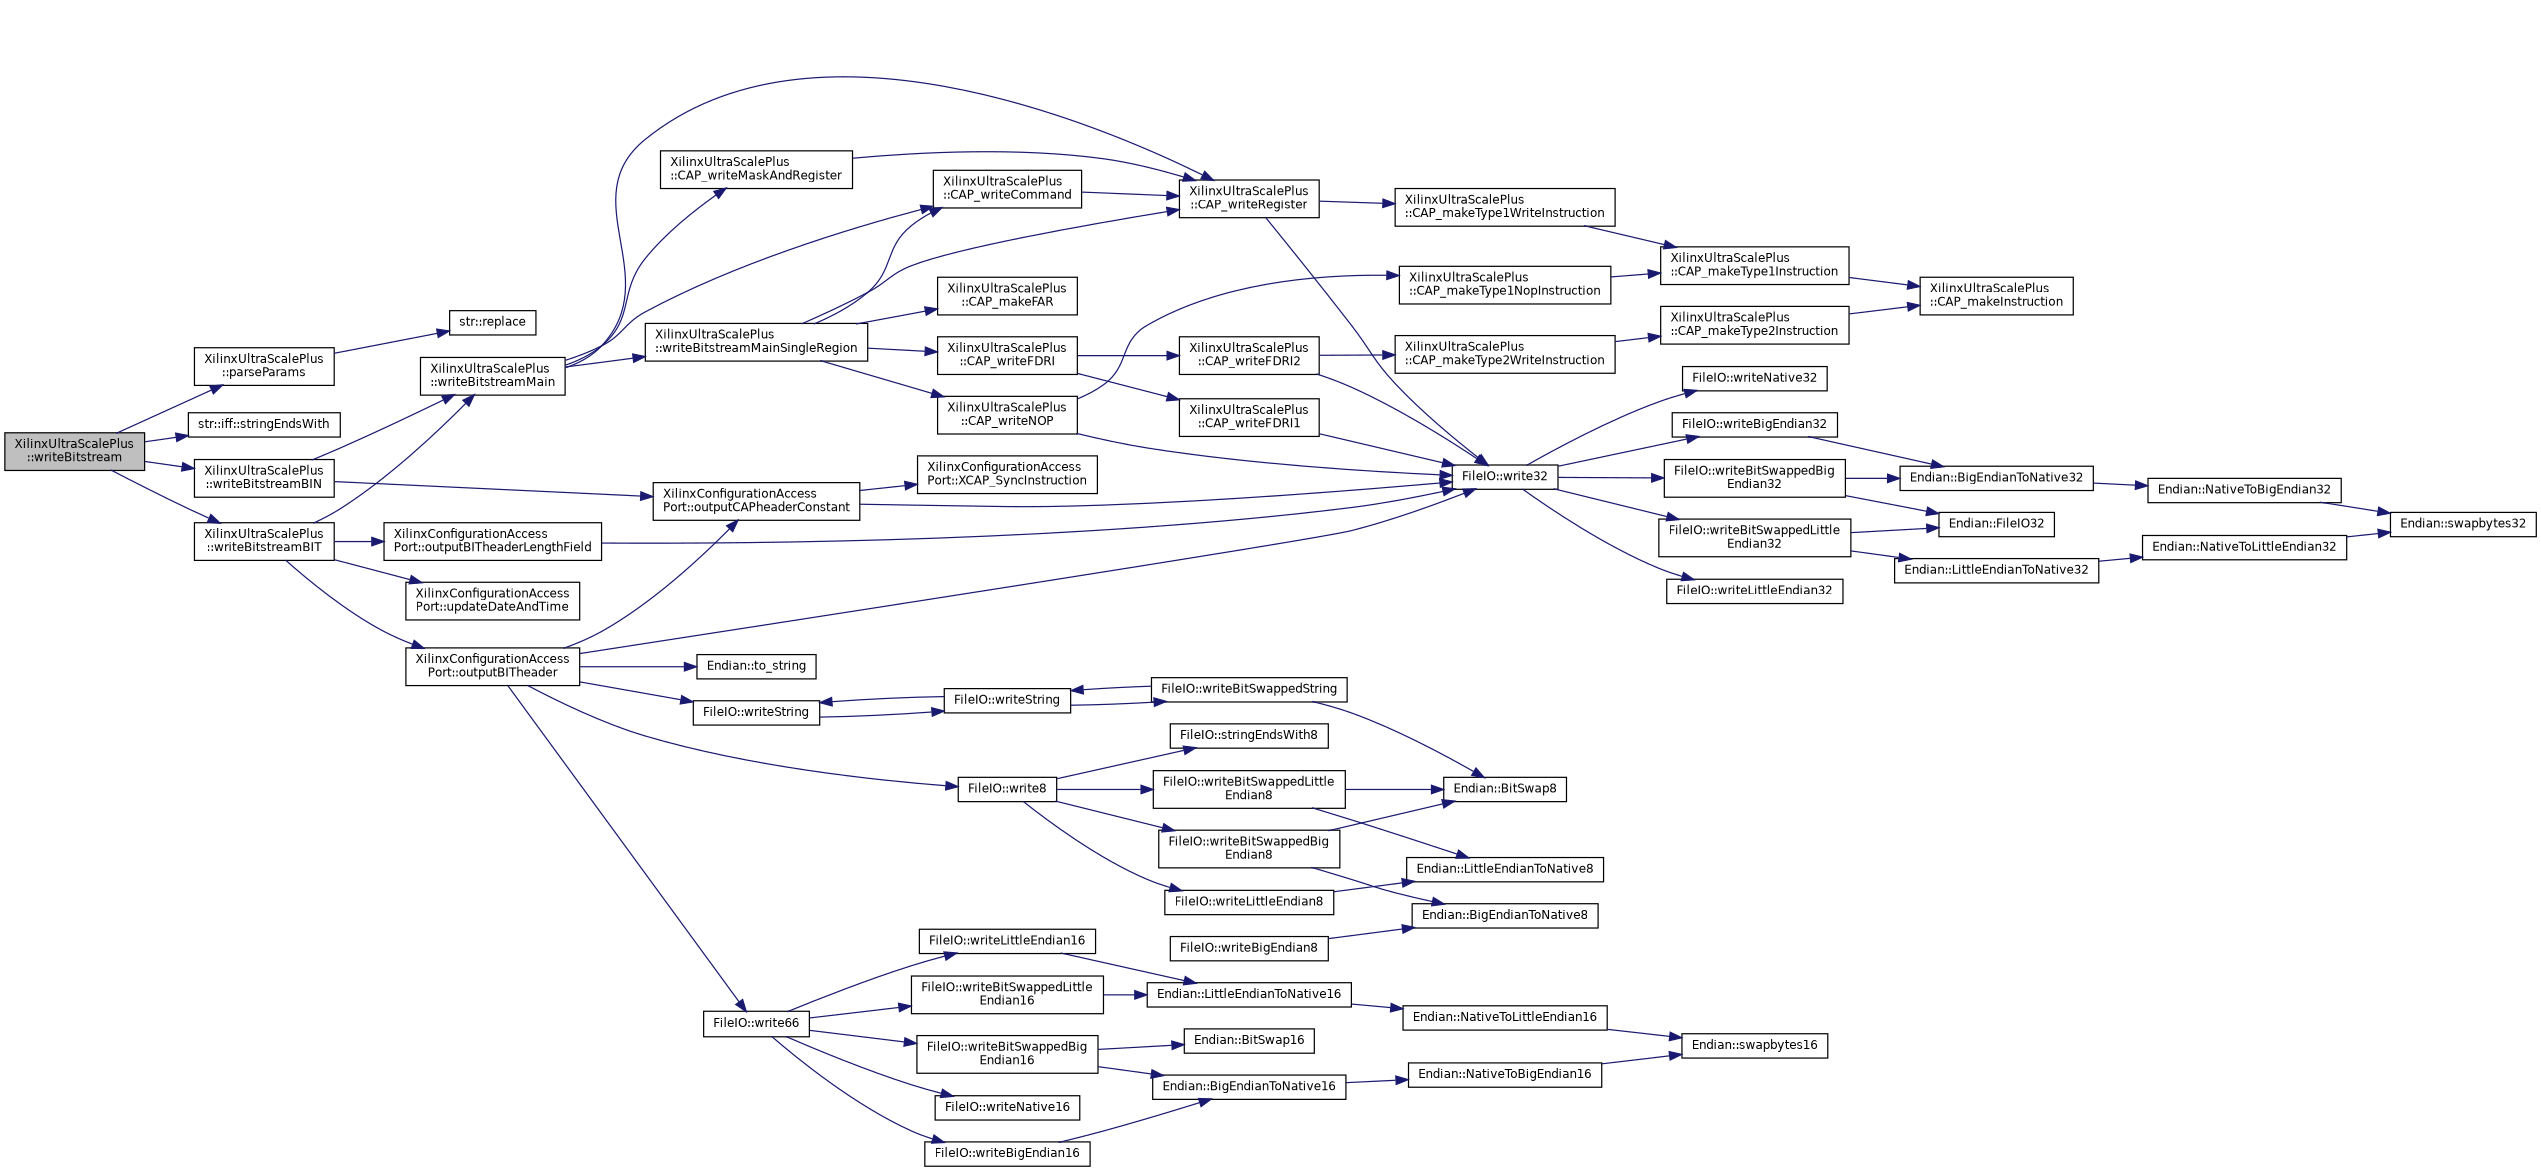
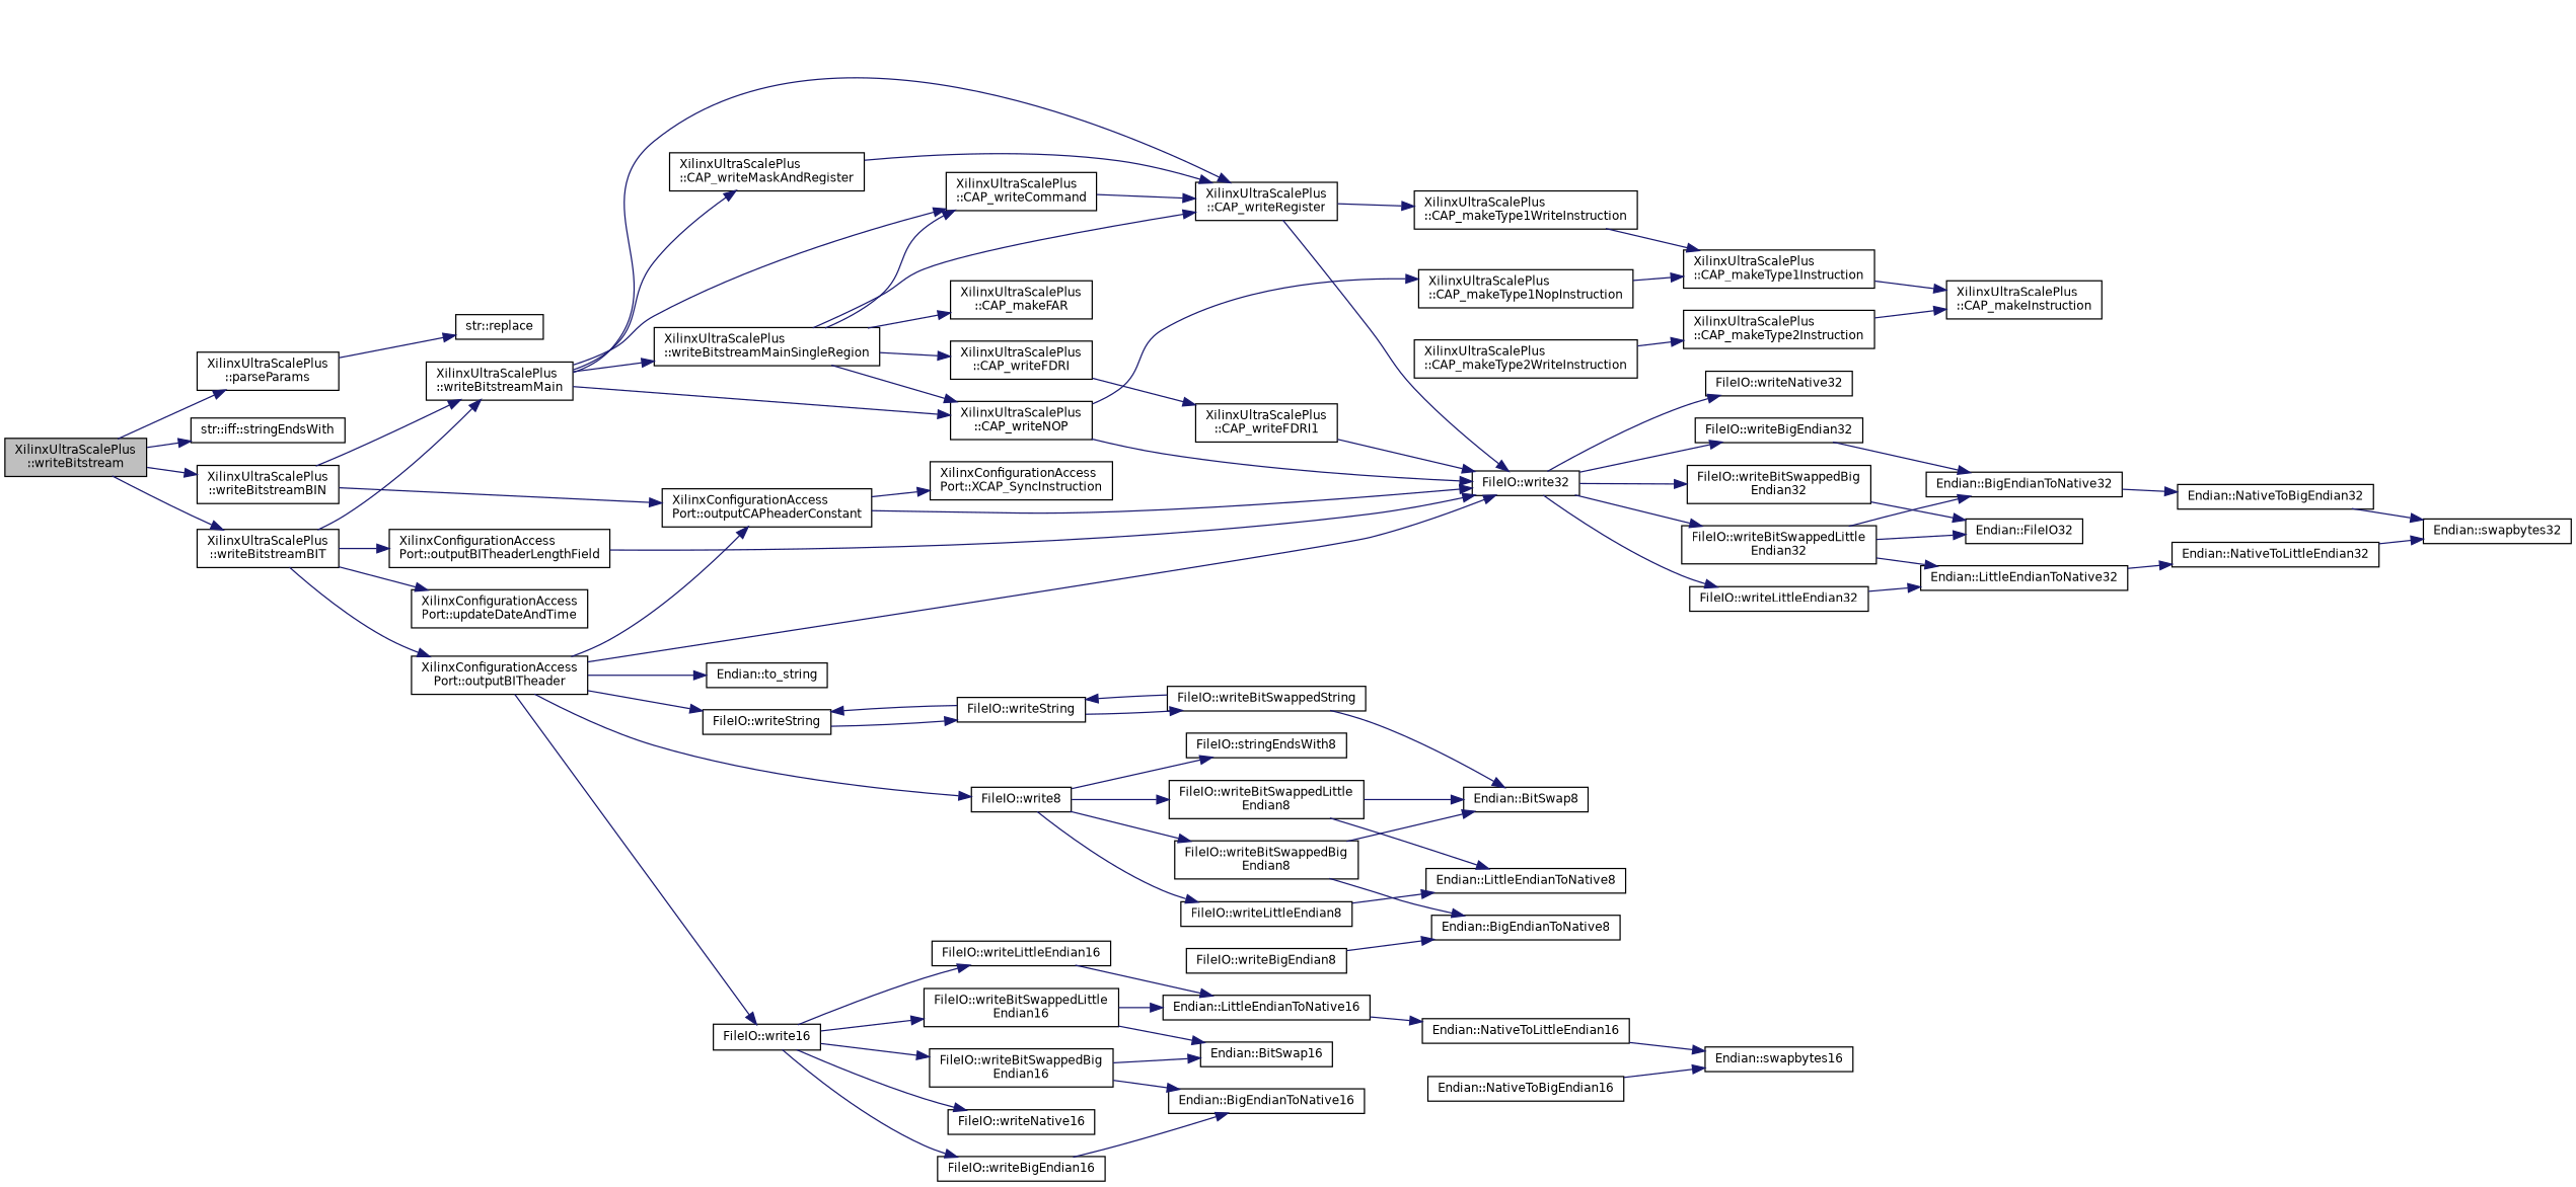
  digraph {
    rankdir=LR
    node [color=black fillcolor=white fontname=Helvetica fontsize=10 shape=record style=filled]
    edge [color=midnightblue fontname=Helvetica fontsize=10 labelfontname=Helvetica labelfontsize=10 style=solid]
    n1 [fillcolor=grey75 fontcolor=black height=0.2 label="XilinxUltraScalePlus\l::writeBitstream" width=0.4]
    n2 [height=0.2 label="XilinxUltraScalePlus\l::parseParams" width=0.4]
    n3 [height=0.2 label="str::iff::stringEndsWith" width=0.4]
    n4 [height=0.2 label="XilinxUltraScalePlus\l::writeBitstreamBIN" width=0.4]
    n5 [height=0.2 label="XilinxUltraScalePlus\l::writeBitstreamBIT" width=0.4]
    n6 [height=0.2 label="str::replace" width=0.4]
    n7 [height=0.2 label="XilinxConfigurationAccess\lPort::outputCAPheaderConstant" width=0.4]
    n8 [height=0.2 label="XilinxUltraScalePlus\l::writeBitstreamMain" width=0.4]
    n9 [height=0.2 label="XilinxConfigurationAccess\lPort::outputBITheader" width=0.4]
    n10 [height=0.2 label="XilinxConfigurationAccess\lPort::outputBITheaderLengthField" width=0.4]
    n11 [height=0.2 label="XilinxConfigurationAccess\lPort::updateDateAndTime" width=0.4]
    n12 [height=0.2 label="FileIO::write32" width=0.4]
    n13 [height=0.2 label="XilinxConfigurationAccess\lPort::XCAP_SyncInstruction" width=0.4]
    n14 [height=0.2 label="XilinxUltraScalePlus\l::CAP_writeCommand" width=0.4]
    n15 [height=0.2 label="XilinxUltraScalePlus\l::CAP_writeRegister" width=0.4]
    n16 [height=0.2 label="XilinxUltraScalePlus\l::CAP_writeMaskAndRegister" width=0.4]
    n17 [height=0.2 label="XilinxUltraScalePlus\l::CAP_writeNOP" width=0.4]
    n18 [height=0.2 label="XilinxUltraScalePlus\l::writeBitstreamMainSingleRegion" width=0.4]
    n19 [height=0.2 label="FileIO::writeBigEndian32" width=0.4]
    n20 [height=0.2 label="FileIO::writeBitSwappedBig\lEndian32" width=0.4]
    n21 [height=0.2 label="FileIO::writeBitSwappedLittle\lEndian32" width=0.4]
    n22 [height=0.2 label="FileIO::writeLittleEndian32" width=0.4]
    n23 [height=0.2 label="FileIO::writeNative32" width=0.4]
    n24 [height=0.2 label="Endian::BigEndianToNative32" width=0.4]
    n25 [height=0.2 label="Endian::FileIO32" width=0.4]
    n26 [height=0.2 label="Endian::LittleEndianToNative32" width=0.4]
    n27 [height=0.2 label="Endian::NativeToBigEndian32" width=0.4]
    n28 [height=0.2 label="Endian::swapbytes32" width=0.4]
    n29 [height=0.2 label="Endian::NativeToLittleEndian32" width=0.4]
    n30 [height=0.2 label="XilinxUltraScalePlus\l::CAP_makeType1WriteInstruction" width=0.4]
    n31 [height=0.2 label="XilinxUltraScalePlus\l::CAP_makeType1NopInstruction" width=0.4]
    n32 [height=0.2 label="XilinxUltraScalePlus\l::CAP_makeFAR" width=0.4]
    n33 [height=0.2 label="XilinxUltraScalePlus\l::CAP_writeFDRI" width=0.4]
    n34 [height=0.2 label="XilinxUltraScalePlus\l::CAP_makeType1Instruction" width=0.4]
    n35 [height=0.2 label="XilinxUltraScalePlus\l::CAP_makeInstruction" width=0.4]
    n36 [height=0.2 label="XilinxUltraScalePlus\l::CAP_writeFDRI1" width=0.4]
-   n37 [height=0.2 label="XilinxUltraScalePlus\l::CAP_writeFDRI2" width=0.4]
    n38 [height=0.2 label="XilinxUltraScalePlus\l::CAP_makeType2WriteInstruction" width=0.4]
    n39 [height=0.2 label="XilinxUltraScalePlus\l::CAP_makeType2Instruction" width=0.4]
    n40 [height=0.2 label="Endian::to_string" width=0.4]
-   n41 [height=0.2 label="FileIO::write66" width=0.4]
+   n41 [height=0.2 label="FileIO::write16" width=0.4]
    n42 [height=0.2 label="FileIO::write8" width=0.4]
    n43 [height=0.2 label="FileIO::writeString" width=0.4]
    n44 [height=0.2 label="FileIO::writeBigEndian16" width=0.4]
    n45 [height=0.2 label="FileIO::writeBitSwappedBig\lEndian16" width=0.4]
    n46 [height=0.2 label="FileIO::writeBitSwappedLittle\lEndian16" width=0.4]
    n47 [height=0.2 label="FileIO::writeLittleEndian16" width=0.4]
    n48 [height=0.2 label="FileIO::writeNative16" width=0.4]
    n49 [height=0.2 label="FileIO::writeBitSwappedBig\lEndian8" width=0.4]
    n50 [height=0.2 label="FileIO::writeBitSwappedLittle\lEndian8" width=0.4]
    n51 [height=0.2 label="FileIO::writeLittleEndian8" width=0.4]
    n52 [height=0.2 label="FileIO::stringEndsWith8" width=0.4]
    n53 [height=0.2 label="FileIO::writeString" width=0.4]
    n54 [height=0.2 label="Endian::BigEndianToNative16" width=0.4]
    n55 [height=0.2 label="Endian::BitSwap16" width=0.4]
    n56 [height=0.2 label="Endian::LittleEndianToNative16" width=0.4]
    n57 [height=0.2 label="Endian::NativeToBigEndian16" width=0.4]
    n58 [height=0.2 label="Endian::swapbytes16" width=0.4]
    n59 [height=0.2 label="Endian::NativeToLittleEndian16" width=0.4]
    n60 [height=0.2 label="FileIO::writeBigEndian8" width=0.4]
    n61 [height=0.2 label="Endian::BigEndianToNative8" width=0.4]
    n62 [height=0.2 label="Endian::BitSwap8" width=0.4]
    n63 [height=0.2 label="Endian::LittleEndianToNative8" width=0.4]
    n64 [height=0.2 label="FileIO::writeBitSwappedString" width=0.4]
    n1 -> n2
    n1 -> n3
    n1 -> n4
    n1 -> n5
    n2 -> n6
    n4 -> n7
    n4 -> n8
    n5 -> n8
    n5 -> n9
    n5 -> n10
    n5 -> n11
    n7 -> n12
    n7 -> n13
    n8 -> n14
    n8 -> n15
    n8 -> n16
+   n8 -> n17
    n8 -> n18
    n9 -> n7
    n9 -> n12
    n9 -> n40
    n9 -> n41
    n9 -> n42
    n9 -> n43
    n10 -> n12
    n12 -> n19
    n12 -> n20
    n12 -> n21
    n12 -> n22
    n12 -> n23
    n14 -> n15
    n15 -> n12
    n15 -> n30
    n16 -> n15
    n17 -> n12
    n17 -> n31
    n18 -> n14
    n18 -> n15
    n18 -> n17
    n18 -> n32
    n18 -> n33
    n19 -> n24
-   n20 -> n24
+   n21 -> n24
    n20 -> n25
    n21 -> n25
    n21 -> n26
+   n22 -> n26
    n24 -> n27
    n26 -> n29
    n27 -> n28
    n29 -> n28
    n30 -> n34
    n31 -> n34
    n33 -> n36
-   n33 -> n37
    n34 -> n35
    n36 -> n12
-   n37 -> n12
-   n37 -> n38
    n38 -> n39
    n39 -> n35
    n41 -> n44
    n41 -> n45
    n41 -> n46
    n41 -> n47
    n41 -> n48
    n42 -> n49
    n42 -> n50
    n42 -> n51
    n42 -> n52
    n43 -> n53
    n44 -> n54
    n45 -> n54
    n45 -> n55
+   n46 -> n55
    n46 -> n56
    n47 -> n56
    n49 -> n61
    n49 -> n62
    n50 -> n62
    n50 -> n63
    n51 -> n63
    n53 -> n43
    n53 -> n64
-   n54 -> n57
    n56 -> n59
    n57 -> n58
    n59 -> n58
    n60 -> n61
    n64 -> n53
    n64 -> n62
  }
